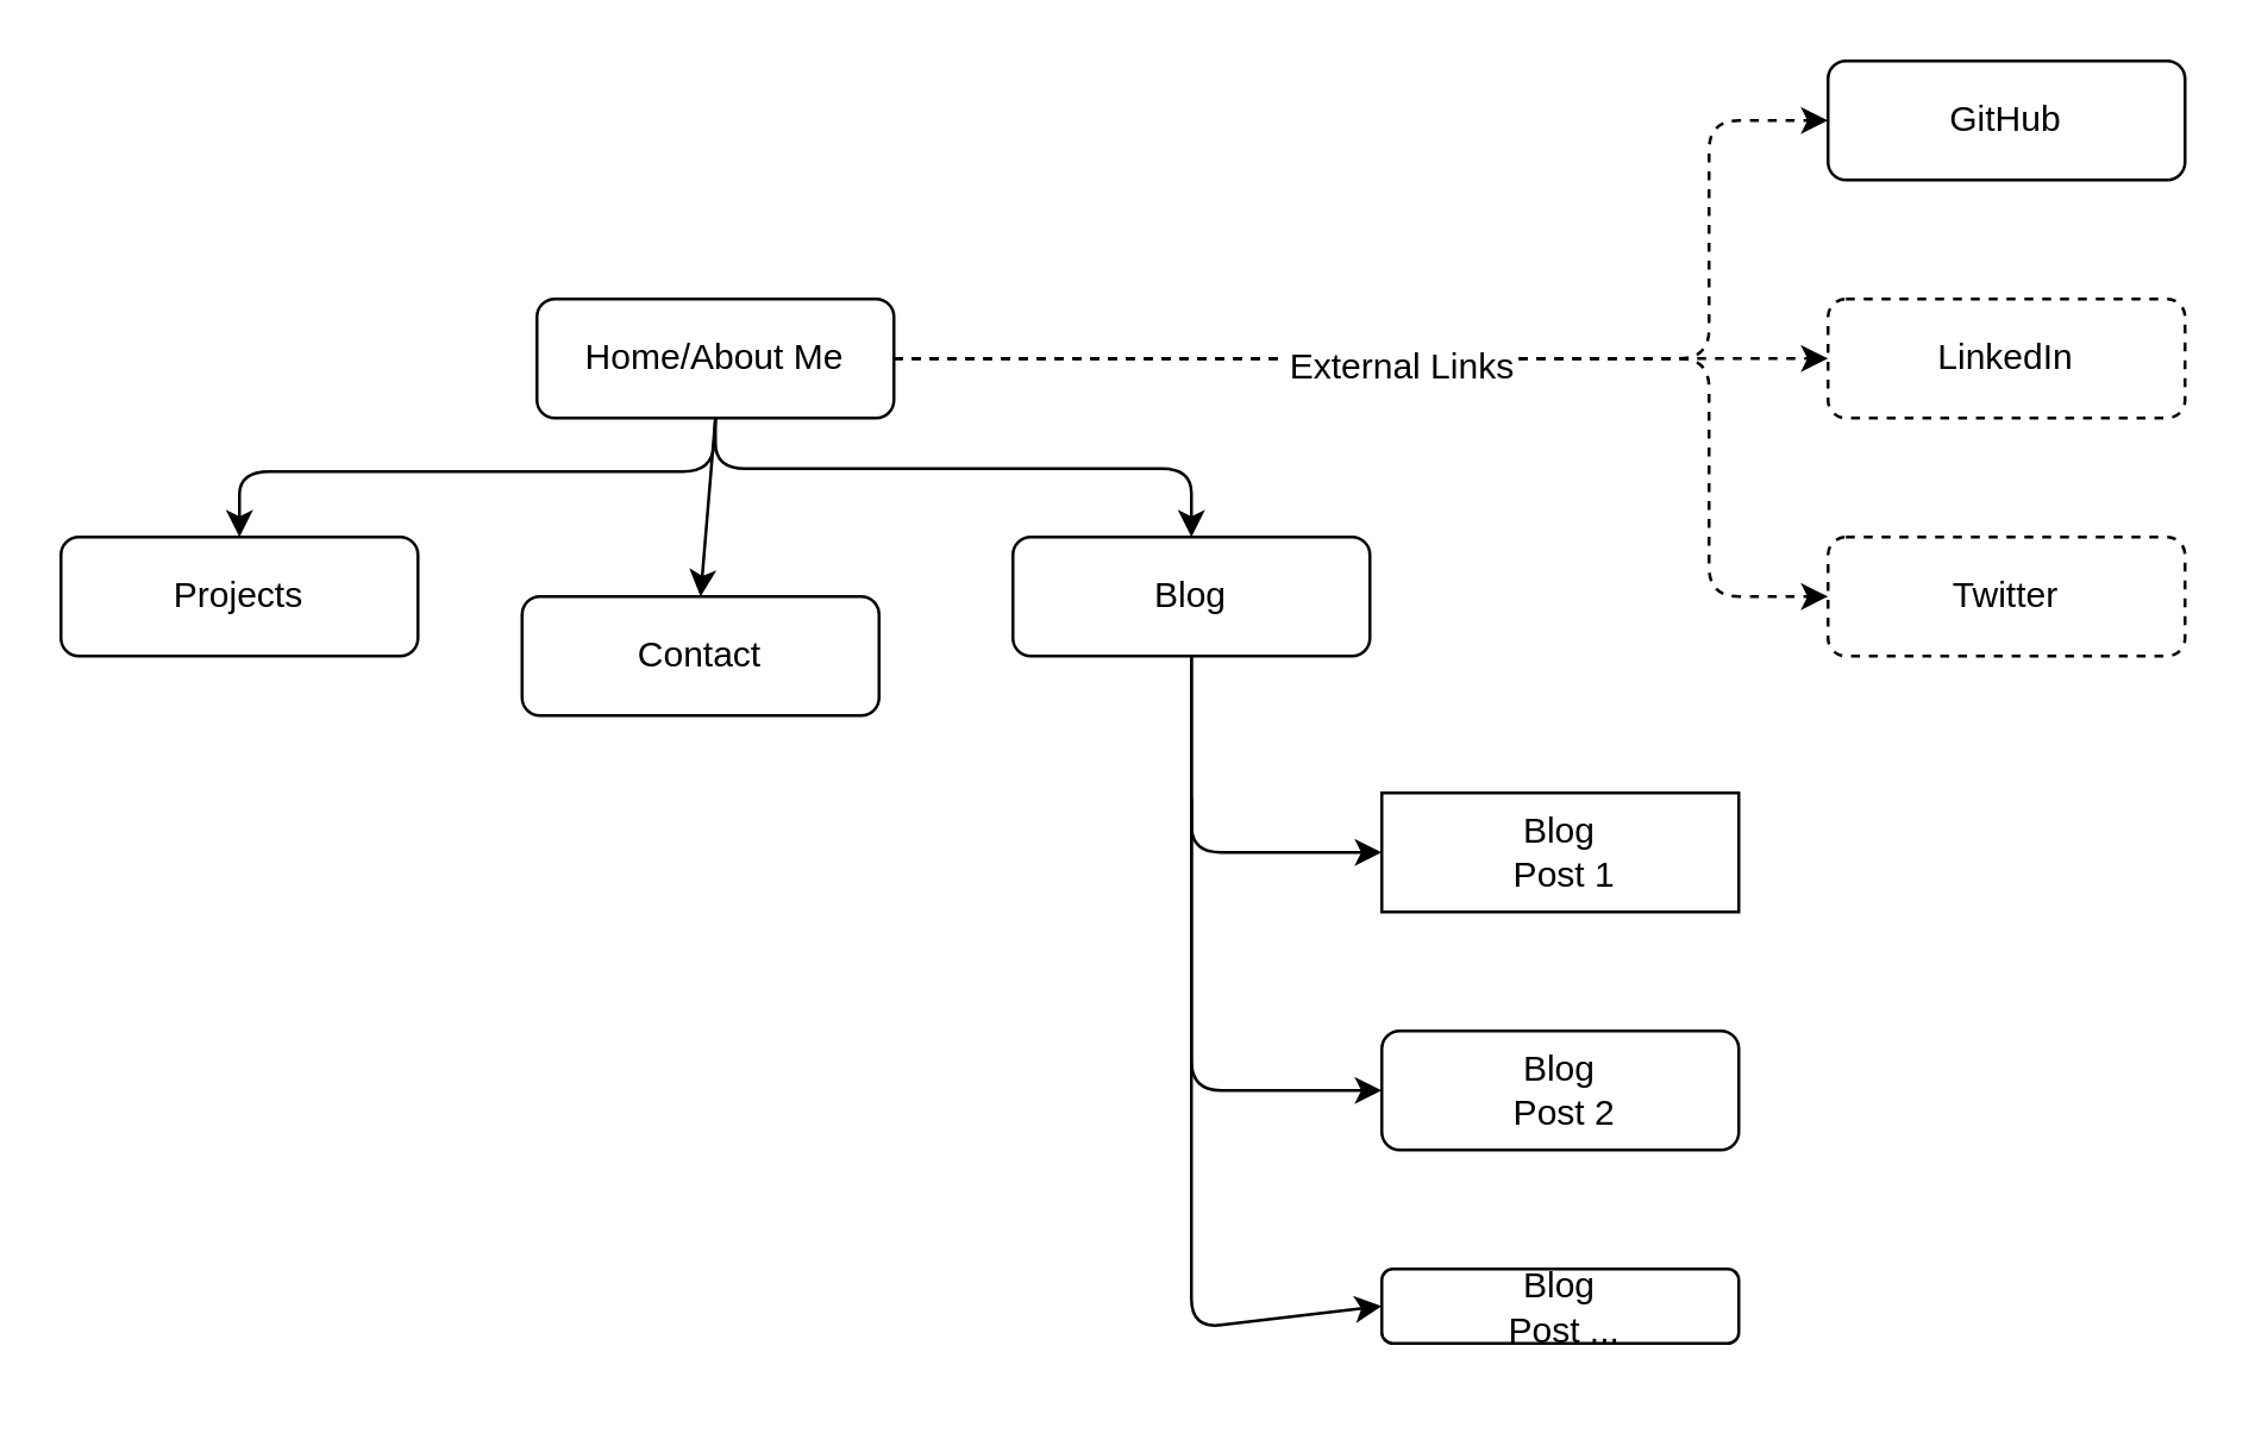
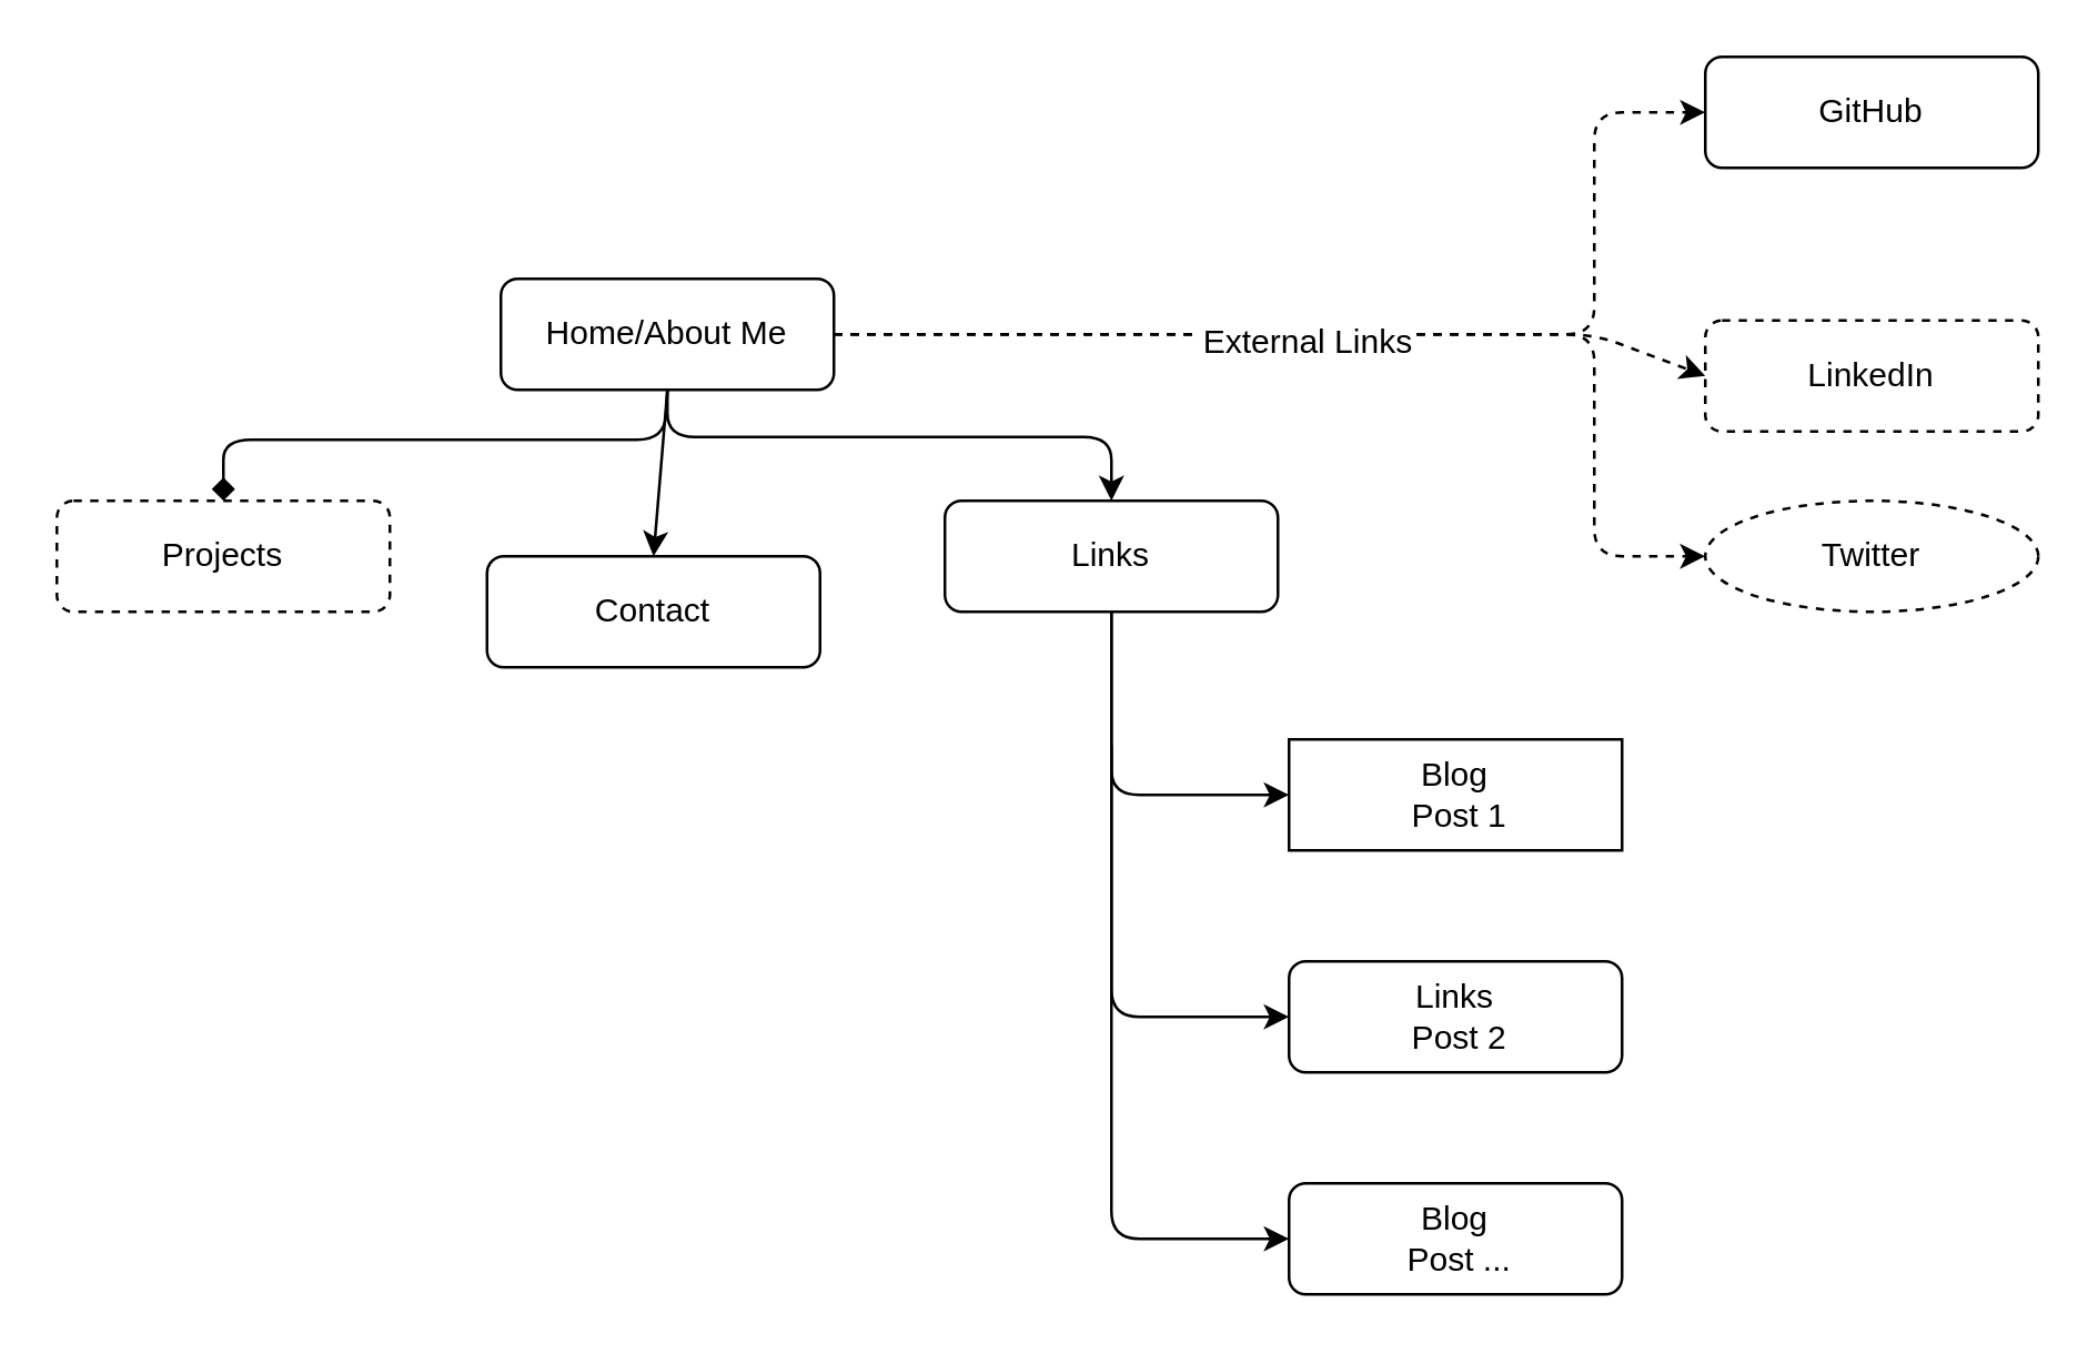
  <mxCell id="0" />
  <mxCell id="1" parent="0" />
  <mxCell id="2" value="Home/About Me" style="rounded=1;whiteSpace=wrap;html=1;glass=0;shadow=0;" parent="1" vertex="1"><mxGeometry x="180" y="100" width="120" height="40" as="geometry" /></mxCell>
- <mxCell id="3" value="&lt;div&gt;Blog&lt;/div&gt;" style="rounded=1;whiteSpace=wrap;html=1;glass=0;shadow=0;" parent="1" vertex="1"><mxGeometry x="340" y="180" width="120" height="40" as="geometry" /></mxCell>
+ <mxCell id="3" value="&lt;div&gt;Links&lt;/div&gt;" style="rounded=1;whiteSpace=wrap;html=1;glass=0;shadow=0;" parent="1" vertex="1"><mxGeometry x="340" y="180" width="120" height="40" as="geometry" /></mxCell>
  <mxCell id="4" value="Contact" style="rounded=1;whiteSpace=wrap;html=1;glass=0;shadow=0;" parent="1" vertex="1"><mxGeometry x="175" y="200" width="120" height="40" as="geometry" /></mxCell>
  <mxCell id="5" value="&lt;div&gt;Blog&lt;/div&gt;&amp;nbsp;Post 1" style="whiteSpace=wrap;html=1;glass=0;shadow=0;rounded=0;" parent="1" vertex="1"><mxGeometry x="464" y="266" width="120" height="40" as="geometry" /></mxCell>
- <mxCell id="6" value="&lt;div&gt;Blog&lt;/div&gt;&amp;nbsp;Post 2" style="rounded=1;whiteSpace=wrap;html=1;glass=0;shadow=0;" parent="1" vertex="1"><mxGeometry x="464" y="346" width="120" height="40" as="geometry" /></mxCell>
- <mxCell id="7" value="&lt;div&gt;Blog&lt;/div&gt;&amp;nbsp;Post ..." style="rounded=1;whiteSpace=wrap;html=1;glass=0;shadow=0;" parent="1" vertex="1"><mxGeometry x="464" y="426" width="120" height="25" as="geometry" /></mxCell>
+ <mxCell id="6" value="&lt;div&gt;Links&lt;/div&gt;&amp;nbsp;Post 2" style="rounded=1;whiteSpace=wrap;html=1;glass=0;shadow=0;" parent="1" vertex="1"><mxGeometry x="464" y="346" width="120" height="40" as="geometry" /></mxCell>
+ <mxCell id="7" value="&lt;div&gt;Blog&lt;/div&gt;&amp;nbsp;Post ..." style="rounded=1;whiteSpace=wrap;html=1;glass=0;shadow=0;" parent="1" vertex="1"><mxGeometry x="464" y="426" width="120" height="40" as="geometry" /></mxCell>
  <mxCell id="8" value="&lt;div&gt;GitHub&lt;/div&gt;" style="rounded=1;whiteSpace=wrap;html=1;glass=0;shadow=0;dashed=0;" parent="1" vertex="1"><mxGeometry x="614" y="20" width="120" height="40" as="geometry" /></mxCell>
- <mxCell id="9" value="LinkedIn" style="rounded=1;whiteSpace=wrap;html=1;glass=0;shadow=0;dashed=1;" parent="1" vertex="1"><mxGeometry x="614" y="100" width="120" height="40" as="geometry" /></mxCell>
- <mxCell id="10" value="Twitter" style="rounded=1;whiteSpace=wrap;html=1;glass=0;shadow=0;dashed=1;" parent="1" vertex="1"><mxGeometry x="614" y="180" width="120" height="40" as="geometry" /></mxCell>
- <mxCell id="11" value="&lt;div&gt;Projects&lt;/div&gt;" style="rounded=1;whiteSpace=wrap;html=1;glass=0;shadow=0;" parent="1" vertex="1"><mxGeometry x="20" y="180" width="120" height="40" as="geometry" /></mxCell>
+ <mxCell id="9" value="LinkedIn" style="rounded=1;whiteSpace=wrap;html=1;glass=0;shadow=0;dashed=1;" parent="1" vertex="1"><mxGeometry x="614" y="115" width="120" height="40" as="geometry" /></mxCell>
+ <mxCell id="10" value="Twitter" style="ellipse;whiteSpace=wrap;html=1;glass=0;shadow=0;dashed=1;" parent="1" vertex="1"><mxGeometry x="614" y="180" width="120" height="40" as="geometry" /></mxCell>
+ <mxCell id="11" value="&lt;div&gt;Projects&lt;/div&gt;" style="rounded=1;whiteSpace=wrap;html=1;glass=0;shadow=0;dashed=1;" parent="1" vertex="1"><mxGeometry x="20" y="180" width="120" height="40" as="geometry" /></mxCell>
  <mxCell id="12" value="" style="endArrow=classic;html=1;exitX=0.5;exitY=1;exitDx=0;exitDy=0;entryX=0;entryY=0.5;entryDx=0;entryDy=0;" parent="1" source="3" target="7" edge="1"><mxGeometry width="50" height="50" relative="1" as="geometry"><mxPoint x="340" y="298" as="sourcePoint" /><mxPoint x="270" y="328" as="targetPoint" /><Array as="points"><mxPoint x="400" y="446" /></Array></mxGeometry></mxCell>
  <mxCell id="13" value="" style="endArrow=classic;html=1;exitX=0.5;exitY=1;exitDx=0;exitDy=0;entryX=0;entryY=0.5;entryDx=0;entryDy=0;" parent="1" source="3" target="6" edge="1"><mxGeometry width="50" height="50" relative="1" as="geometry"><mxPoint x="350" y="308" as="sourcePoint" /><mxPoint x="280" y="338" as="targetPoint" /><Array as="points"><mxPoint x="400" y="366" /></Array></mxGeometry></mxCell>
  <mxCell id="14" value="" style="endArrow=classic;html=1;entryX=0;entryY=0.5;entryDx=0;entryDy=0;" parent="1" target="5" edge="1"><mxGeometry width="50" height="50" relative="1" as="geometry"><mxPoint x="400" y="268" as="sourcePoint" /><mxPoint x="290" y="348" as="targetPoint" /><Array as="points"><mxPoint x="400" y="286" /></Array></mxGeometry></mxCell>
  <mxCell id="15" value="" style="endArrow=classic;html=1;dashed=1;exitX=1;exitY=0.5;exitDx=0;exitDy=0;entryX=0;entryY=0.5;entryDx=0;entryDy=0;" parent="1" source="2" target="8" edge="1"><mxGeometry width="50" height="50" relative="1" as="geometry"><mxPoint x="294" y="370" as="sourcePoint" /><mxPoint x="344" y="320" as="targetPoint" /><Array as="points"><mxPoint x="574" y="120" /><mxPoint x="574" y="40" /></Array></mxGeometry></mxCell>
  <mxCell id="16" value="" style="endArrow=classic;html=1;dashed=1;exitX=1;exitY=0.5;exitDx=0;exitDy=0;entryX=0;entryY=0.5;entryDx=0;entryDy=0;" parent="1" source="2" target="9" edge="1"><mxGeometry width="50" height="50" relative="1" as="geometry"><mxPoint x="389" y="130" as="sourcePoint" /><mxPoint x="624" y="50" as="targetPoint" /><Array as="points"><mxPoint x="574" y="120" /></Array></mxGeometry></mxCell>
  <mxCell id="17" value="" style="endArrow=classic;html=1;dashed=1;exitX=1;exitY=0.5;exitDx=0;exitDy=0;entryX=0;entryY=0.5;entryDx=0;entryDy=0;" parent="1" source="2" target="10" edge="1"><mxGeometry width="50" height="50" relative="1" as="geometry"><mxPoint x="399" y="140" as="sourcePoint" /><mxPoint x="634" y="60" as="targetPoint" /><Array as="points"><mxPoint x="574" y="120" /><mxPoint x="574" y="200" /></Array></mxGeometry></mxCell>
  <mxCell id="18" value="&amp;nbsp;External Links " style="edgeLabel;align=center;verticalAlign=middle;resizable=0;points=[];spacingLeft=0;spacing=0;labelBorderColor=none;html=1;fontSize=12;" parent="17" vertex="1" connectable="0"><mxGeometry x="-0.148" y="-2" relative="1" as="geometry"><mxPoint as="offset" /></mxGeometry></mxCell>
  <mxCell id="19" value="" style="endArrow=classic;html=1;entryX=0.5;entryY=0;entryDx=0;entryDy=0;exitX=0.5;exitY=1;exitDx=0;exitDy=0;" edge="1" parent="1" source="2" target="4"><mxGeometry width="50" height="50" relative="1" as="geometry"><mxPoint x="314" y="359" as="sourcePoint" /><mxPoint x="364" y="309" as="targetPoint" /></mxGeometry></mxCell>
  <mxCell id="20" value="" style="endArrow=classic;html=1;exitX=0.5;exitY=1;exitDx=0;exitDy=0;entryX=0.5;entryY=0;entryDx=0;entryDy=0;verticalAlign=middle;" edge="1" parent="1" source="2" target="3"><mxGeometry width="50" height="50" relative="1" as="geometry"><mxPoint x="314" y="359" as="sourcePoint" /><mxPoint x="364" y="309" as="targetPoint" /><Array as="points"><mxPoint x="240" y="157" /><mxPoint x="400" y="157" /></Array></mxGeometry></mxCell>
- <mxCell id="21" value="" style="endArrow=classic;html=1;exitX=0.5;exitY=1;exitDx=0;exitDy=0;entryX=0.5;entryY=0;entryDx=0;entryDy=0;verticalAlign=middle;" edge="1" parent="1" source="2" target="11"><mxGeometry width="50" height="50" relative="1" as="geometry"><mxPoint x="314" y="359" as="sourcePoint" /><mxPoint x="364" y="309" as="targetPoint" /><Array as="points"><mxPoint x="239" y="158" /><mxPoint x="80" y="158" /></Array></mxGeometry></mxCell>
+ <mxCell id="21" value="" style="endArrow=diamond;html=1;exitX=0.5;exitY=1;exitDx=0;exitDy=0;entryX=0.5;entryY=0;entryDx=0;entryDy=0;verticalAlign=middle;" edge="1" parent="1" source="2" target="11"><mxGeometry width="50" height="50" relative="1" as="geometry"><mxPoint x="314" y="359" as="sourcePoint" /><mxPoint x="364" y="309" as="targetPoint" /><Array as="points"><mxPoint x="239" y="158" /><mxPoint x="80" y="158" /></Array></mxGeometry></mxCell>
